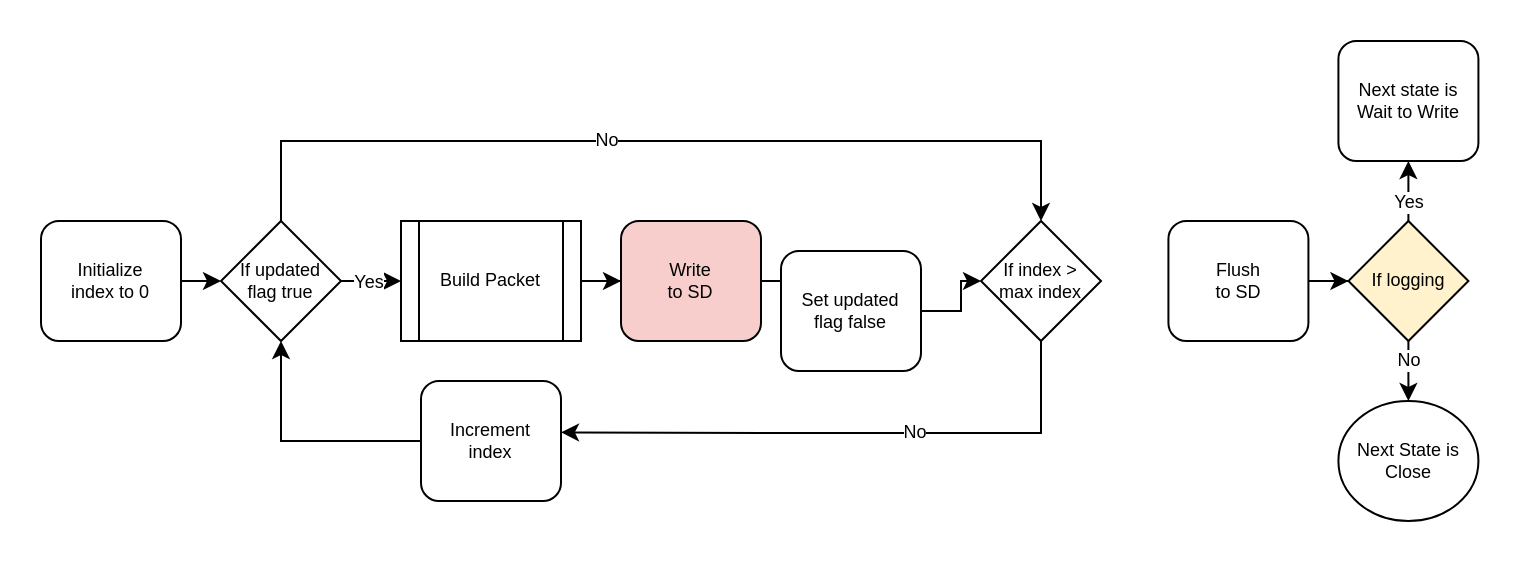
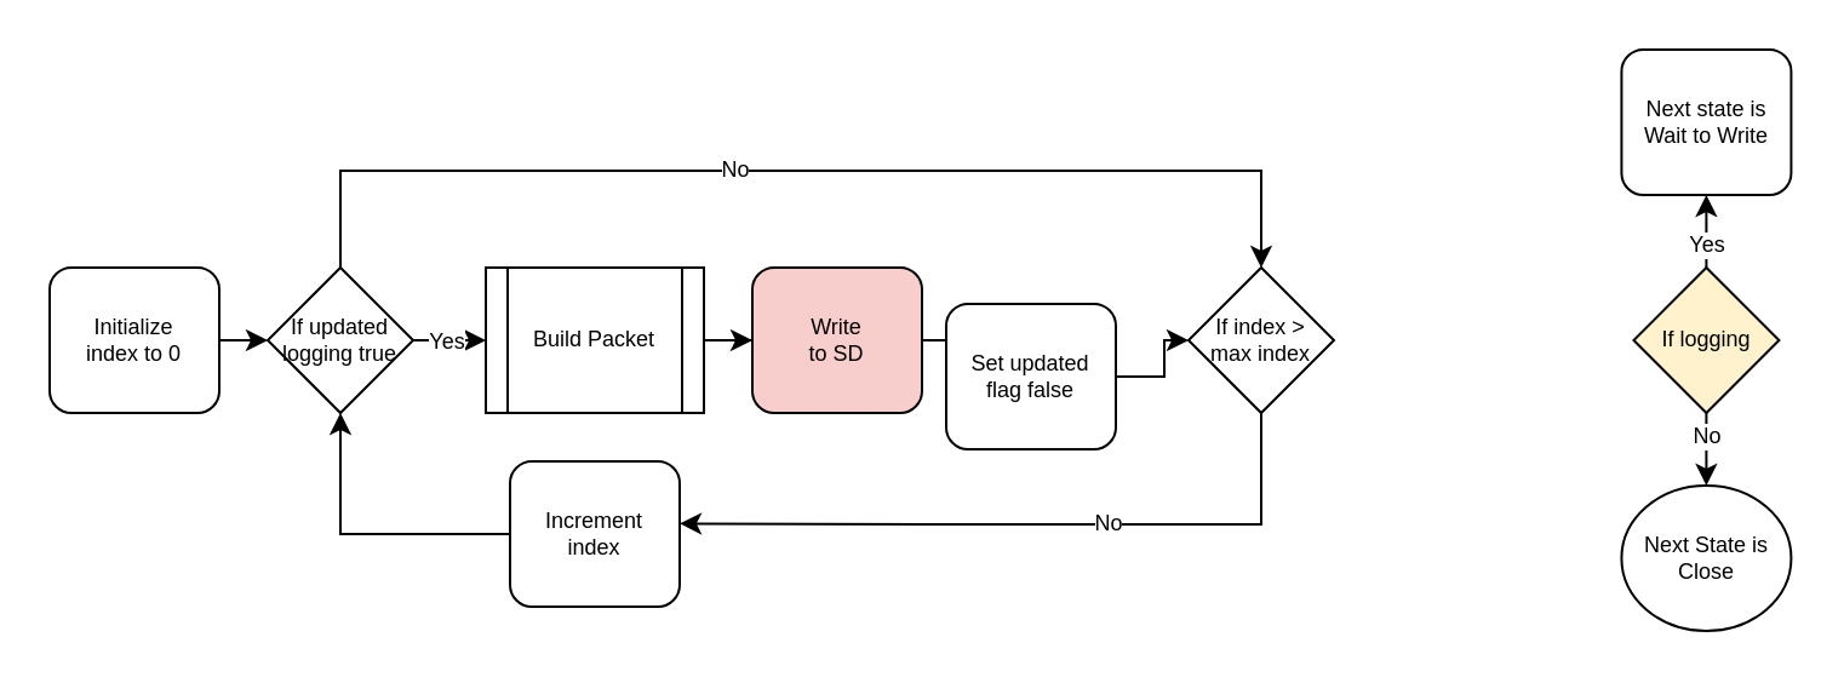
  <mxCell id="0" />
  <mxCell id="1" parent="0" />
  <mxCell id="2" style="edgeStyle=orthogonalEdgeStyle;rounded=0;orthogonalLoop=1;jettySize=auto;html=1;entryX=0;entryY=0.5;entryDx=0;entryDy=0;fontSize=9;" edge="1" parent="1" source="3" target="8"><mxGeometry relative="1" as="geometry" /></mxCell>
  <mxCell id="3" value="Build Packet" style="shape=process;whiteSpace=wrap;html=1;backgroundOutline=1;fontSize=9;" vertex="1" parent="1"><mxGeometry x="200" y="110" width="90" height="60" as="geometry" /></mxCell>
  <mxCell id="4" style="edgeStyle=orthogonalEdgeStyle;rounded=0;orthogonalLoop=1;jettySize=auto;html=1;entryX=0;entryY=0.5;entryDx=0;entryDy=0;exitX=1;exitY=0.5;exitDx=0;exitDy=0;fontSize=9;" edge="1" parent="1" source="28" target="3"><mxGeometry relative="1" as="geometry"><mxPoint x="180" y="140" as="sourcePoint" /></mxGeometry></mxCell>
  <mxCell id="5" value="Yes" style="edgeLabel;html=1;align=center;verticalAlign=middle;resizable=0;points=[];fontSize=9;" vertex="1" connectable="0" parent="4"><mxGeometry x="-0.146" relative="1" as="geometry"><mxPoint as="offset" /></mxGeometry></mxCell>
  <mxCell id="6" value="If index&amp;nbsp;&lt;span style=&quot;background-color: transparent; color: light-dark(rgb(0, 0, 0), rgb(255, 255, 255));&quot;&gt;&amp;gt;&lt;/span&gt;&lt;div&gt;&lt;span style=&quot;background-color: transparent; color: light-dark(rgb(0, 0, 0), rgb(255, 255, 255));&quot;&gt;max index&lt;/span&gt;&lt;/div&gt;" style="rhombus;whiteSpace=wrap;html=1;fontSize=9;" vertex="1" parent="1"><mxGeometry x="490" y="110" width="60" height="60" as="geometry" /></mxCell>
  <mxCell id="7" style="edgeStyle=orthogonalEdgeStyle;rounded=0;orthogonalLoop=1;jettySize=auto;html=1;entryX=0;entryY=0.5;entryDx=0;entryDy=0;fontSize=9;" edge="1" parent="1" source="8" target="10"><mxGeometry relative="1" as="geometry" /></mxCell>
  <mxCell id="8" value="Write&lt;div&gt;to SD&lt;/div&gt;" style="rounded=1;whiteSpace=wrap;html=1;fontSize=9;fillColor=#f8cecc;" vertex="1" parent="1"><mxGeometry x="310" y="110" width="70" height="60" as="geometry" /></mxCell>
  <mxCell id="9" style="edgeStyle=orthogonalEdgeStyle;rounded=0;orthogonalLoop=1;jettySize=auto;html=1;entryX=0;entryY=0.5;entryDx=0;entryDy=0;fontSize=9;" edge="1" parent="1" source="10" target="6"><mxGeometry relative="1" as="geometry" /></mxCell>
  <mxCell id="10" value="Set updated&lt;div&gt;flag false&lt;/div&gt;" style="rounded=1;whiteSpace=wrap;html=1;fontSize=9;" vertex="1" parent="1"><mxGeometry x="390" y="125" width="70" height="60" as="geometry" /></mxCell>
- <mxCell id="11" value="" style="edgeStyle=orthogonalEdgeStyle;rounded=0;orthogonalLoop=1;jettySize=auto;html=1;fontSize=9;" edge="1" parent="1" source="12" target="17"><mxGeometry relative="1" as="geometry" /></mxCell>
- <mxCell id="12" value="Flush&lt;div&gt;to SD&lt;/div&gt;" style="rounded=1;whiteSpace=wrap;html=1;fontSize=9;" vertex="1" parent="1"><mxGeometry x="583.71" y="110" width="70" height="60" as="geometry" /></mxCell>
  <mxCell id="13" value="" style="edgeStyle=orthogonalEdgeStyle;rounded=0;orthogonalLoop=1;jettySize=auto;html=1;fontSize=9;" edge="1" parent="1" source="17" target="20"><mxGeometry relative="1" as="geometry" /></mxCell>
  <mxCell id="14" value="No" style="edgeLabel;html=1;align=center;verticalAlign=middle;resizable=0;points=[];fontSize=9;" vertex="1" connectable="0" parent="13"><mxGeometry x="0.181" relative="1" as="geometry"><mxPoint as="offset" /></mxGeometry></mxCell>
  <mxCell id="15" value="" style="edgeStyle=orthogonalEdgeStyle;rounded=0;orthogonalLoop=1;jettySize=auto;html=1;fontSize=9;" edge="1" parent="1" source="17" target="21"><mxGeometry relative="1" as="geometry" /></mxCell>
  <mxCell id="16" value="Yes" style="edgeLabel;html=1;align=center;verticalAlign=middle;resizable=0;points=[];fontSize=9;" vertex="1" connectable="0" parent="15"><mxGeometry x="-0.595" relative="1" as="geometry"><mxPoint as="offset" /></mxGeometry></mxCell>
  <mxCell id="17" value="If logging" style="rhombus;whiteSpace=wrap;html=1;fontSize=9;fillColor=#fff2cc;" vertex="1" parent="1"><mxGeometry x="673.71" y="110" width="60" height="60" as="geometry" /></mxCell>
  <mxCell id="18" style="edgeStyle=orthogonalEdgeStyle;rounded=0;orthogonalLoop=1;jettySize=auto;html=1;entryX=0.5;entryY=1;entryDx=0;entryDy=0;" edge="1" parent="1" source="19" target="28"><mxGeometry relative="1" as="geometry" /></mxCell>
  <mxCell id="19" value="Increment&lt;div&gt;index&lt;/div&gt;" style="rounded=1;whiteSpace=wrap;html=1;fontSize=9;" vertex="1" parent="1"><mxGeometry x="210" y="190" width="70" height="60" as="geometry" /></mxCell>
  <mxCell id="20" value="Next State is Close" style="ellipse;whiteSpace=wrap;html=1;fontSize=9;" vertex="1" parent="1"><mxGeometry x="668.71" y="200" width="70" height="60" as="geometry" /></mxCell>
  <mxCell id="21" value="Next state is Wait to Write" style="rounded=1;whiteSpace=wrap;html=1;fontSize=9;" vertex="1" parent="1"><mxGeometry x="668.71" y="20" width="70" height="60" as="geometry" /></mxCell>
  <mxCell id="22" style="edgeStyle=orthogonalEdgeStyle;rounded=0;orthogonalLoop=1;jettySize=auto;html=1;entryX=1.005;entryY=0.594;entryDx=0;entryDy=0;entryPerimeter=0;fontSize=9;" edge="1" parent="1"><mxGeometry relative="1" as="geometry"><mxPoint x="520" y="170" as="sourcePoint" /><mxPoint x="280" y="215.67" as="targetPoint" /><Array as="points"><mxPoint x="519.65" y="216.03" /><mxPoint x="384.65" y="216.03" /></Array></mxGeometry></mxCell>
  <mxCell id="23" value="No" style="edgeLabel;html=1;align=center;verticalAlign=middle;resizable=0;points=[];fontSize=9;" vertex="1" connectable="0" parent="22"><mxGeometry x="-0.23" y="-1" relative="1" as="geometry"><mxPoint as="offset" /></mxGeometry></mxCell>
  <mxCell id="24" value="" style="edgeStyle=orthogonalEdgeStyle;rounded=0;orthogonalLoop=1;jettySize=auto;html=1;fontSize=9;" edge="1" parent="1" source="25"><mxGeometry relative="1" as="geometry"><mxPoint x="110" y="140" as="targetPoint" /></mxGeometry></mxCell>
  <mxCell id="25" value="Initialize&lt;div&gt;index to 0&lt;/div&gt;" style="rounded=1;whiteSpace=wrap;html=1;fontSize=9;" vertex="1" parent="1"><mxGeometry x="20" y="110" width="70" height="60" as="geometry" /></mxCell>
  <mxCell id="26" style="edgeStyle=orthogonalEdgeStyle;rounded=0;orthogonalLoop=1;jettySize=auto;html=1;entryX=0.5;entryY=0;entryDx=0;entryDy=0;fontSize=9;" edge="1" parent="1" source="28" target="6"><mxGeometry relative="1" as="geometry"><Array as="points"><mxPoint x="140" y="70" /><mxPoint x="520" y="70" /></Array></mxGeometry></mxCell>
  <mxCell id="27" value="No" style="edgeLabel;html=1;align=center;verticalAlign=middle;resizable=0;points=[];fontSize=9;" vertex="1" connectable="0" parent="26"><mxGeometry x="-0.123" y="1" relative="1" as="geometry"><mxPoint as="offset" /></mxGeometry></mxCell>
- <mxCell id="28" value="If updated&lt;div&gt;flag true&lt;/div&gt;" style="rhombus;whiteSpace=wrap;html=1;fontSize=9;" vertex="1" parent="1"><mxGeometry x="110" y="110" width="60" height="60" as="geometry" /></mxCell>
+ <mxCell id="28" value="If updated&lt;div&gt;logging true&lt;/div&gt;" style="rhombus;whiteSpace=wrap;html=1;fontSize=9;" vertex="1" parent="1"><mxGeometry x="110" y="110" width="60" height="60" as="geometry" /></mxCell>
